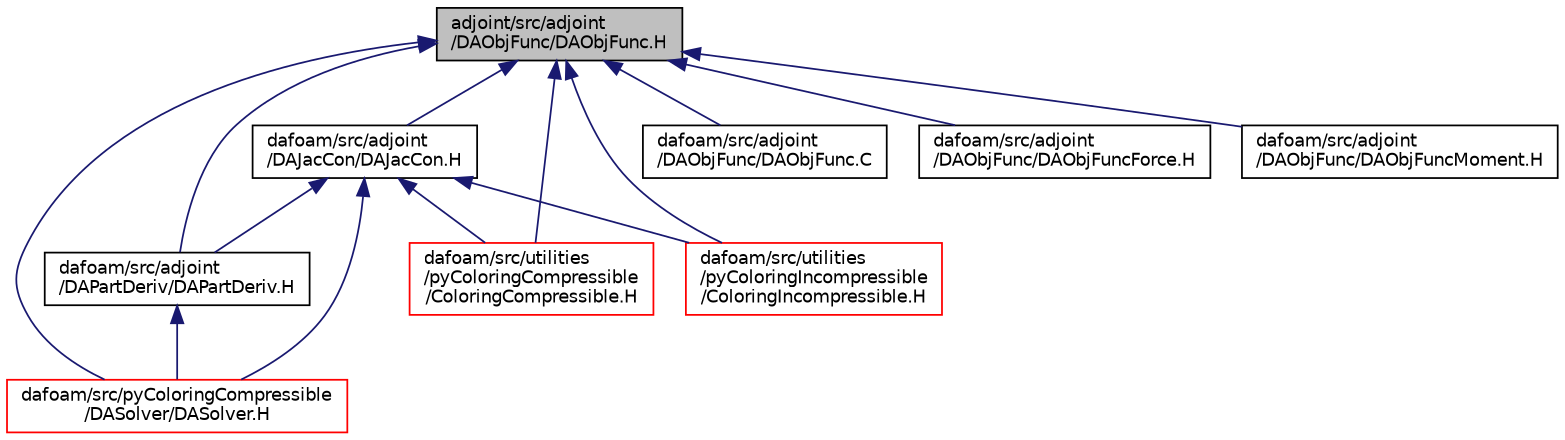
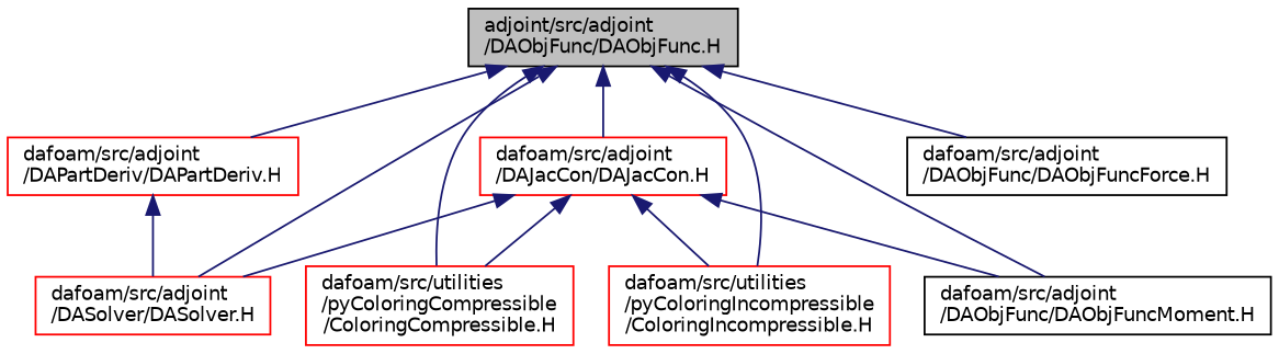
  digraph {
    fontname="DejaVu Sans"
    node [color=red fontname="DejaVu Sans" fontsize=10 shape=record]
    edge [color=midnightblue dir=back fontname="DejaVu Sans" fontsize=10 labelfontname=Helvetica labelfontsize=10 style=solid]
    n1 [color=black fillcolor=grey75 fontcolor=black height=0.2 label="adjoint/src/adjoint\l/DAObjFunc/DAObjFunc.H" style=filled width=0.4]
-   n2 [color=black height=0.2 label="dafoam/src/adjoint\l/DAJacCon/DAJacCon.H" width=0.4]
-   n3 [color=black height=0.2 label="dafoam/src/adjoint\l/DAPartDeriv/DAPartDeriv.H" width=0.4]
-   n4 [height=0.2 label="dafoam/src/pyColoringCompressible\l/DASolver/DASolver.H" width=0.4]
+   n2 [height=0.2 label="dafoam/src/adjoint\l/DAJacCon/DAJacCon.H" width=0.4]
+   n3 [height=0.2 label="dafoam/src/adjoint\l/DAPartDeriv/DAPartDeriv.H" width=0.4]
+   n4 [height=0.2 label="dafoam/src/adjoint\l/DASolver/DASolver.H" width=0.4]
    n5 [height=0.2 label="dafoam/src/utilities\l/pyColoringCompressible\l/ColoringCompressible.H" width=0.4]
    n6 [height=0.2 label="dafoam/src/utilities\l/pyColoringIncompressible\l/ColoringIncompressible.H" width=0.4]
-   n7 [color=black height=0.2 label="dafoam/src/adjoint\l/DAObjFunc/DAObjFunc.C" width=0.4]
    n8 [color=black height=0.2 label="dafoam/src/adjoint\l/DAObjFunc/DAObjFuncForce.H" width=0.4]
    n9 [color=black height=0.2 label="dafoam/src/adjoint\l/DAObjFunc/DAObjFuncMoment.H" width=0.4]
    n1 -> n2
    n1 -> n3
    n1 -> n4
    n1 -> n5
    n1 -> n6
-   n1 -> n7
    n1 -> n8
    n1 -> n9
-   n2 -> n3
+   n2 -> n9
    n2 -> n4
    n2 -> n5
    n2 -> n6
    n3 -> n4
  }
